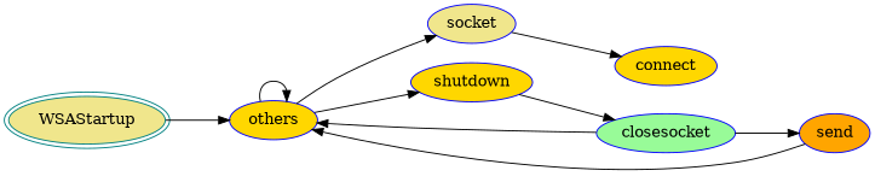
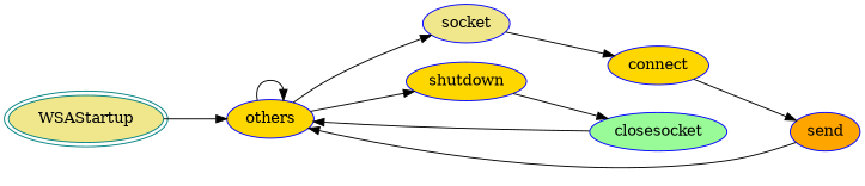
  digraph {
    fontname="DejaVu Serif"
    rankdir=LR
    node [color=blue fillcolor=gold fontname="DejaVu Serif" style=filled]
    edge [fontcolor=white fontname="DejaVu Serif"]
    n1 [color=teal fillcolor=khaki label=WSAStartup peripheries=2]
    n2 [label=others]
    n3 [fillcolor=khaki label=socket]
    n4 [label=shutdown]
    n5 [label=connect]
    n6 [fillcolor=palegreen label=closesocket]
    n7 [fillcolor=orange label=send]
    n1 -> n2 [label=1.0]
    n2 -> n2 [label=0.9753]
    n2 -> n3 [label=0.0123]
    n2 -> n4 [label=5.0123]
    n3 -> n5 [label=1.0]
    n4 -> n6 [label=1.4]
-   n6 -> n7 [label=1.0]
+   n5 -> n7 [label=1.0]
    n6 -> n2 [label=1.0]
    n7 -> n2 [label=1.0]
  }
